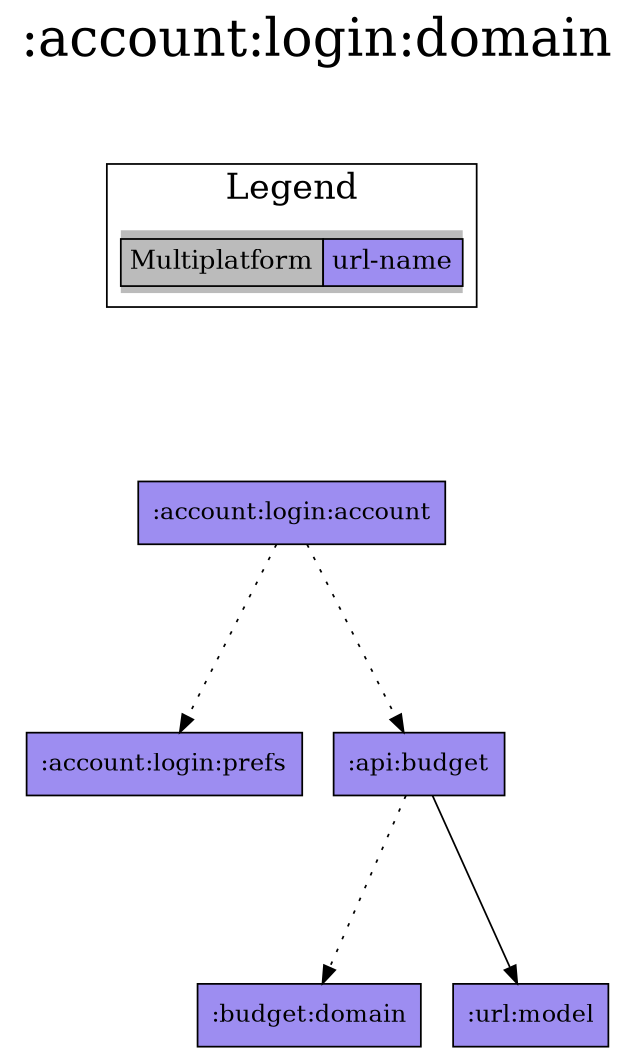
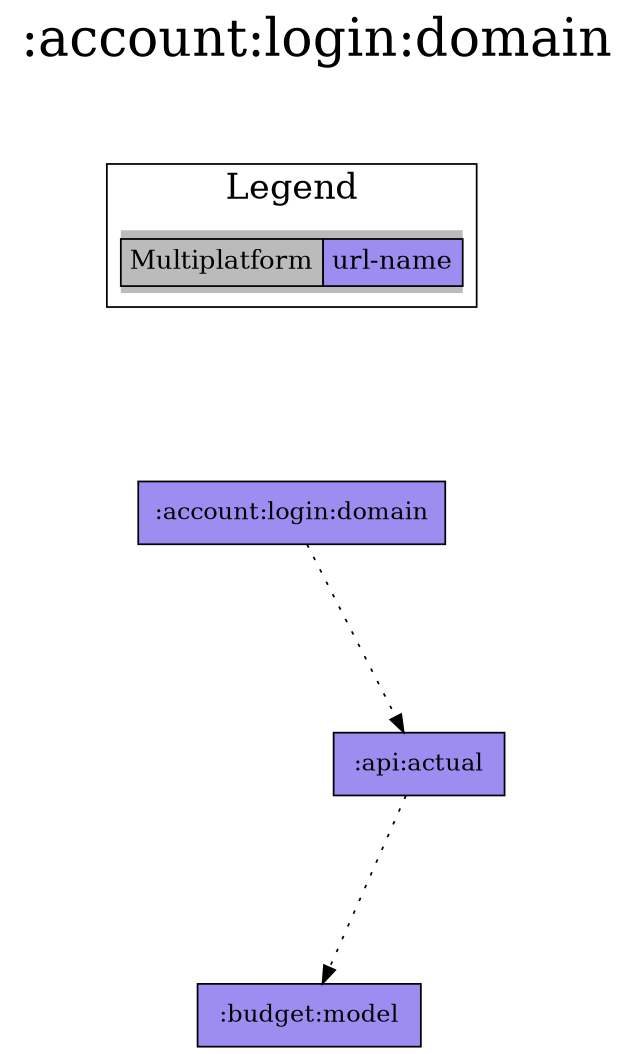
  digraph {
    fontsize=30
    label=":account:login:domain"
    labelloc=t
    rankdir=TB
    ranksep=1.5
    node [fillcolor="#9D8DF1" shape=box style=filled]
    edge [dir=forward style=dotted]
    n1 [fillcolor="#bbbbbb" fontsize=15 label=< <TABLE BORDER="0" CELLBORDER="1" CELLSPACING="0" CELLPADDING="4"> <TR><TD>Multiplatform</TD><TD BGCOLOR="#9D8DF1">url-name</TD></TR> </TABLE> > margin=0 shape=none]
-   ":account:login:domain" [label=":account:login:account"]
-   ":account:login:prefs"
-   ":api:actual" [label=":api:budget"]
-   ":budget:model" [label=":budget:domain"]
-   ":url:model"
+   ":account:login:domain"
+   ":api:actual"
+   ":budget:model"
    subgraph sub_1 {
      rank=same
    }
    subgraph cluster_2 {
      fontsize=20
      label=Legend
      n1
    }
    n1 -> ":account:login:domain" [style=invis]
-   ":account:login:domain" -> ":account:login:prefs"
    ":account:login:domain" -> ":api:actual"
    ":api:actual" -> ":budget:model"
-   ":api:actual" -> ":url:model" [style=""]
  }
